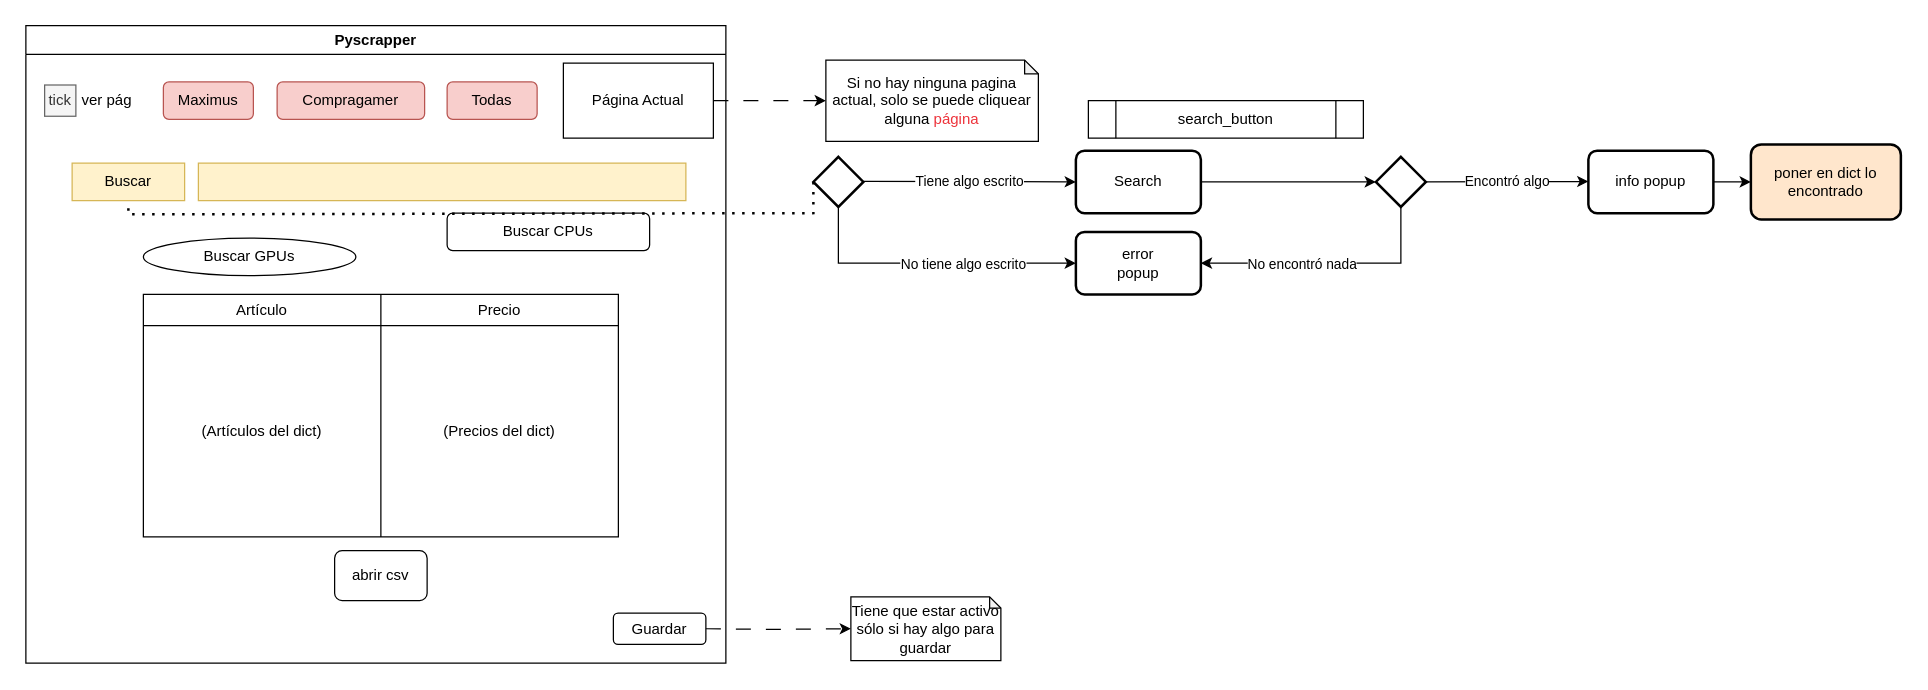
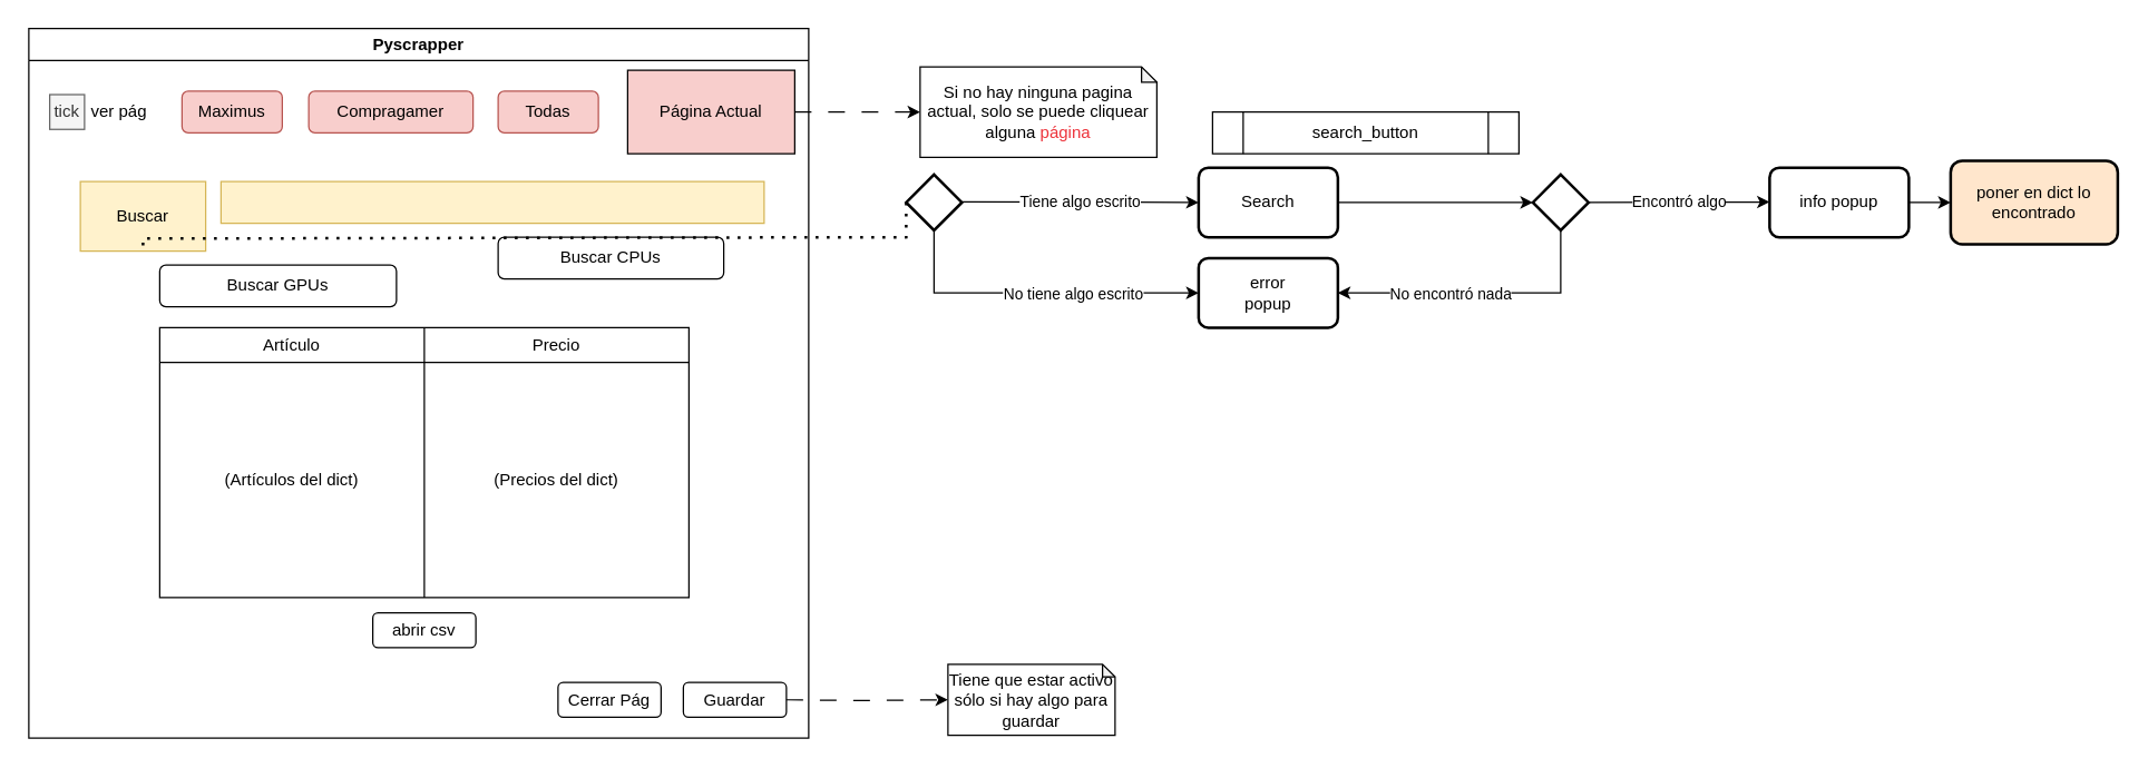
  <mxCell id="0" />
  <mxCell id="1" parent="0" />
  <mxCell id="2" value="Pyscrapper" style="swimlane;whiteSpace=wrap;html=1;startSize=23;movable=1;resizable=1;rotatable=1;deletable=1;editable=1;locked=0;connectable=1;" parent="1" vertex="1"><mxGeometry x="20" y="20" width="560" height="510" as="geometry"><mxRectangle x="130" y="90" width="140" height="30" as="alternateBounds" /></mxGeometry></mxCell>
  <mxCell id="3" value="" style="rounded=0;whiteSpace=wrap;html=1;fillColor=#fff2cc;strokeColor=#d6b656;" parent="2" vertex="1"><mxGeometry x="138" y="110" width="390" height="30" as="geometry" /></mxCell>
- <mxCell id="4" value="Buscar" style="text;html=1;align=center;verticalAlign=middle;whiteSpace=wrap;rounded=0;fillColor=#fff2cc;strokeColor=#d6b656;" parent="2" vertex="1"><mxGeometry x="37" y="110" width="90" height="30" as="geometry" /></mxCell>
+ <mxCell id="4" value="Buscar" style="text;html=1;align=center;verticalAlign=middle;whiteSpace=wrap;rounded=0;fillColor=#fff2cc;strokeColor=#d6b656;" parent="2" vertex="1"><mxGeometry x="37" y="110" width="90" height="50" as="geometry" /></mxCell>
  <mxCell id="5" value="Todas" style="rounded=1;whiteSpace=wrap;html=1;fillColor=#f8cecc;strokeColor=#b85450;" parent="2" vertex="1"><mxGeometry x="337" y="45" width="72" height="30" as="geometry" /></mxCell>
- <mxCell id="6" value="Página Actual" style="rounded=0;whiteSpace=wrap;html=1;" parent="2" vertex="1"><mxGeometry x="430" y="30" width="120" height="60" as="geometry" /></mxCell>
- <mxCell id="7" value="&lt;div&gt;Buscar GPUs&lt;/div&gt;" style="ellipse;whiteSpace=wrap;html=1;" parent="2" vertex="1"><mxGeometry x="94" y="170" width="170" height="30" as="geometry" /></mxCell>
+ <mxCell id="6" value="Página Actual" style="rounded=0;whiteSpace=wrap;html=1;fillColor=#f8cecc;" parent="2" vertex="1"><mxGeometry x="430" y="30" width="120" height="60" as="geometry" /></mxCell>
+ <mxCell id="7" value="&lt;div&gt;Buscar GPUs&lt;/div&gt;" style="rounded=1;whiteSpace=wrap;html=1;" parent="2" vertex="1"><mxGeometry x="94" y="170" width="170" height="30" as="geometry" /></mxCell>
  <mxCell id="8" value="Buscar CPUs" style="rounded=1;whiteSpace=wrap;html=1;" parent="2" vertex="1"><mxGeometry x="337" y="150" width="162" height="30" as="geometry" /></mxCell>
  <mxCell id="9" value="tick" style="whiteSpace=wrap;html=1;aspect=fixed;fillColor=#f5f5f5;fontColor=#333333;strokeColor=#666666;" parent="2" vertex="1"><mxGeometry x="15" y="47.5" width="25" height="25" as="geometry" /></mxCell>
  <mxCell id="10" value="ver pág" style="text;html=1;align=center;verticalAlign=middle;whiteSpace=wrap;rounded=0;" parent="2" vertex="1"><mxGeometry x="40" y="45" width="50" height="30" as="geometry" /></mxCell>
  <mxCell id="11" value="Maximus" style="rounded=1;whiteSpace=wrap;html=1;container=0;fillColor=#f8cecc;strokeColor=#b85450;" parent="2" vertex="1"><mxGeometry x="110" y="45" width="72" height="30" as="geometry" /></mxCell>
  <mxCell id="12" value="Compragamer" style="rounded=1;whiteSpace=wrap;html=1;fillColor=#f8cecc;strokeColor=#b85450;" parent="2" vertex="1"><mxGeometry x="201" y="45" width="118" height="30" as="geometry" /></mxCell>
  <mxCell id="13" value="" style="group" parent="2" vertex="1" connectable="0"><mxGeometry x="94" y="215" width="380" height="195" as="geometry" /></mxCell>
  <mxCell id="14" value="" style="shape=internalStorage;whiteSpace=wrap;html=1;backgroundOutline=1;dx=190;dy=25;" parent="13" vertex="1"><mxGeometry width="380" height="194" as="geometry" /></mxCell>
  <mxCell id="15" value="Artículo" style="text;html=1;align=center;verticalAlign=middle;whiteSpace=wrap;rounded=0;" parent="13" vertex="1"><mxGeometry width="190" height="25" as="geometry" /></mxCell>
  <mxCell id="16" value="Precio" style="text;html=1;align=center;verticalAlign=middle;whiteSpace=wrap;rounded=0;" parent="13" vertex="1"><mxGeometry x="190" width="190" height="25" as="geometry" /></mxCell>
  <mxCell id="17" value="(Artículos del dict)" style="text;html=1;align=center;verticalAlign=middle;whiteSpace=wrap;rounded=0;" parent="13" vertex="1"><mxGeometry y="25" width="190" height="170" as="geometry" /></mxCell>
  <mxCell id="18" value="(Precios del dict)" style="text;html=1;align=center;verticalAlign=middle;whiteSpace=wrap;rounded=0;" parent="13" vertex="1"><mxGeometry x="190" y="25" width="190" height="170" as="geometry" /></mxCell>
+ <mxCell id="19" value="Cerrar Pág" style="rounded=1;whiteSpace=wrap;html=1;" parent="2" vertex="1"><mxGeometry x="380" y="470" width="74" height="25" as="geometry" /></mxCell>
  <mxCell id="20" value="Guardar" style="rounded=1;whiteSpace=wrap;html=1;" parent="2" vertex="1"><mxGeometry x="470" y="470" width="74" height="25" as="geometry" /></mxCell>
- <mxCell id="21" value="abrir csv" style="rounded=1;whiteSpace=wrap;html=1;" parent="2" vertex="1"><mxGeometry x="247" y="420" width="74" height="40" as="geometry" /></mxCell>
+ <mxCell id="21" value="abrir csv" style="rounded=1;whiteSpace=wrap;html=1;" parent="2" vertex="1"><mxGeometry x="247" y="420" width="74" height="25" as="geometry" /></mxCell>
  <mxCell id="22" value="" style="endArrow=none;dashed=1;html=1;dashPattern=1 3;strokeWidth=2;rounded=0;entryX=0.5;entryY=1;entryDx=0;entryDy=0;exitX=0;exitY=0.5;exitDx=0;exitDy=0;exitPerimeter=0;" parent="1" source="23" target="4" edge="1"><mxGeometry width="50" height="50" relative="1" as="geometry"><mxPoint x="650" y="210" as="sourcePoint" /><mxPoint x="390" y="250" as="targetPoint" /><Array as="points"><mxPoint x="650" y="145" /><mxPoint x="650" y="170" /><mxPoint x="102" y="171" /></Array></mxGeometry></mxCell>
  <mxCell id="23" value="" style="strokeWidth=2;html=1;shape=mxgraph.flowchart.decision;whiteSpace=wrap;" parent="1" vertex="1"><mxGeometry x="650" y="125" width="40" height="40" as="geometry" /></mxCell>
  <mxCell id="24" value="" style="endArrow=classic;html=1;rounded=0;" parent="1" edge="1"><mxGeometry relative="1" as="geometry"><mxPoint x="690" y="144.6" as="sourcePoint" /><mxPoint x="860" y="145" as="targetPoint" /></mxGeometry></mxCell>
  <mxCell id="25" value="Tiene algo escrito" style="edgeLabel;resizable=0;html=1;;align=center;verticalAlign=middle;" parent="24" connectable="0" vertex="1"><mxGeometry relative="1" as="geometry" /></mxCell>
  <mxCell id="26" value="" style="rounded=1;whiteSpace=wrap;html=1;absoluteArcSize=1;arcSize=14;strokeWidth=2;" parent="1" vertex="1"><mxGeometry x="860" y="120" width="100" height="50" as="geometry" /></mxCell>
  <mxCell id="27" value="Search" style="text;html=1;align=center;verticalAlign=middle;whiteSpace=wrap;rounded=0;" parent="1" vertex="1"><mxGeometry x="880" y="130" width="60" height="30" as="geometry" /></mxCell>
  <mxCell id="28" value="" style="endArrow=classic;html=1;rounded=0;entryX=0;entryY=0.5;entryDx=0;entryDy=0;exitX=0.5;exitY=1;exitDx=0;exitDy=0;exitPerimeter=0;" parent="1" source="23" target="30" edge="1"><mxGeometry relative="1" as="geometry"><mxPoint x="670" y="185" as="sourcePoint" /><mxPoint x="810" y="215" as="targetPoint" /><Array as="points"><mxPoint x="670" y="210" /></Array></mxGeometry></mxCell>
  <mxCell id="29" value="No tiene algo escrito" style="edgeLabel;resizable=0;html=1;;align=center;verticalAlign=middle;" parent="28" connectable="0" vertex="1"><mxGeometry relative="1" as="geometry"><mxPoint x="26" as="offset" /></mxGeometry></mxCell>
  <mxCell id="30" value="" style="rounded=1;whiteSpace=wrap;html=1;absoluteArcSize=1;arcSize=14;strokeWidth=2;" parent="1" vertex="1"><mxGeometry x="860" y="185" width="100" height="50" as="geometry" /></mxCell>
  <mxCell id="31" value="error popup" style="text;html=1;align=center;verticalAlign=middle;whiteSpace=wrap;rounded=0;" parent="1" vertex="1"><mxGeometry x="880" y="195" width="60" height="30" as="geometry" /></mxCell>
  <mxCell id="32" value="" style="strokeWidth=2;html=1;shape=mxgraph.flowchart.decision;whiteSpace=wrap;" parent="1" vertex="1"><mxGeometry x="1100" y="125" width="40" height="40" as="geometry" /></mxCell>
  <mxCell id="33" value="" style="endArrow=classic;html=1;rounded=0;exitX=1;exitY=0.5;exitDx=0;exitDy=0;exitPerimeter=0;" parent="1" source="32" edge="1"><mxGeometry relative="1" as="geometry"><mxPoint x="1170" y="145" as="sourcePoint" /><mxPoint x="1270" y="144.72" as="targetPoint" /></mxGeometry></mxCell>
  <mxCell id="34" value="Encontró algo" style="edgeLabel;resizable=0;html=1;;align=center;verticalAlign=middle;" parent="33" connectable="0" vertex="1"><mxGeometry relative="1" as="geometry" /></mxCell>
  <mxCell id="35" value="" style="endArrow=classic;html=1;rounded=0;exitX=1;exitY=0.5;exitDx=0;exitDy=0;entryX=0;entryY=0.5;entryDx=0;entryDy=0;entryPerimeter=0;" parent="1" source="26" target="32" edge="1"><mxGeometry width="50" height="50" relative="1" as="geometry"><mxPoint x="1010" y="165" as="sourcePoint" /><mxPoint x="1060" y="115" as="targetPoint" /></mxGeometry></mxCell>
  <mxCell id="36" value="" style="endArrow=classic;html=1;rounded=0;exitX=0.5;exitY=1;exitDx=0;exitDy=0;exitPerimeter=0;entryX=1;entryY=0.5;entryDx=0;entryDy=0;" parent="1" source="32" target="30" edge="1"><mxGeometry relative="1" as="geometry"><mxPoint x="1110" y="115" as="sourcePoint" /><mxPoint x="1210" y="115" as="targetPoint" /><Array as="points"><mxPoint x="1120" y="210" /></Array></mxGeometry></mxCell>
  <mxCell id="37" value="No encontró nada" style="edgeLabel;resizable=0;html=1;;align=center;verticalAlign=middle;" parent="36" connectable="0" vertex="1"><mxGeometry relative="1" as="geometry"><mxPoint x="-22" as="offset" /></mxGeometry></mxCell>
  <mxCell id="38" value="" style="edgeStyle=orthogonalEdgeStyle;rounded=0;orthogonalLoop=1;jettySize=auto;html=1;" parent="1" source="39" target="44" edge="1"><mxGeometry relative="1" as="geometry" /></mxCell>
  <mxCell id="39" value="" style="rounded=1;whiteSpace=wrap;html=1;absoluteArcSize=1;arcSize=14;strokeWidth=2;" parent="1" vertex="1"><mxGeometry x="1270" y="120" width="100" height="50" as="geometry" /></mxCell>
  <mxCell id="40" value="info popup" style="text;html=1;align=center;verticalAlign=middle;whiteSpace=wrap;rounded=0;" parent="1" vertex="1"><mxGeometry x="1290" y="130" width="60" height="30" as="geometry" /></mxCell>
  <mxCell id="41" value="" style="shape=process;whiteSpace=wrap;html=1;backgroundOutline=1;" parent="1" vertex="1"><mxGeometry x="870" y="80" width="220" height="30" as="geometry" /></mxCell>
  <mxCell id="42" value="search_button" style="text;html=1;align=center;verticalAlign=middle;whiteSpace=wrap;rounded=0;" parent="1" vertex="1"><mxGeometry x="870" y="80" width="220" height="30" as="geometry" /></mxCell>
  <mxCell id="43" value="" style="endArrow=classic;html=1;rounded=0;exitX=1;exitY=0.5;exitDx=0;exitDy=0;dashed=1;dashPattern=12 12;entryX=0;entryY=0.5;entryDx=0;entryDy=0;entryPerimeter=0;" parent="1" source="20" target="46" edge="1"><mxGeometry relative="1" as="geometry"><mxPoint x="702" y="405" as="sourcePoint" /><mxPoint x="669" y="503" as="targetPoint" /><Array as="points"><mxPoint x="610" y="503" /></Array></mxGeometry></mxCell>
  <mxCell id="44" value="poner en dict lo encontrado" style="whiteSpace=wrap;html=1;rounded=1;arcSize=14;strokeWidth=2;fillColor=#ffe6cc;" parent="1" vertex="1"><mxGeometry x="1400" y="115" width="120" height="60" as="geometry" /></mxCell>
  <mxCell id="45" value="" style="endArrow=classic;html=1;rounded=0;dashed=1;dashPattern=12 12;entryX=0;entryY=0.5;entryDx=0;entryDy=0;exitX=1;exitY=0.5;exitDx=0;exitDy=0;entryPerimeter=0;" parent="1" source="6" target="47" edge="1"><mxGeometry relative="1" as="geometry"><mxPoint x="610" y="70" as="sourcePoint" /><mxPoint x="660" y="80" as="targetPoint" /></mxGeometry></mxCell>
  <mxCell id="46" value="Tiene que estar activo sólo si hay algo para guardar" style="shape=note;whiteSpace=wrap;html=1;backgroundOutline=1;darkOpacity=0.05;size=9;" parent="1" vertex="1"><mxGeometry x="680" y="477" width="120" height="51" as="geometry" /></mxCell>
  <mxCell id="47" value="Si no hay ninguna pagina actual, solo se puede cliquear alguna &lt;span style=&quot;color: light-dark(rgb(237, 51, 59), rgb(237, 237, 237));&quot;&gt;página&lt;/span&gt;" style="shape=note;whiteSpace=wrap;html=1;backgroundOutline=1;darkOpacity=0.05;size=11;" parent="1" vertex="1"><mxGeometry x="660" y="47.5" width="170" height="65" as="geometry" /></mxCell>
